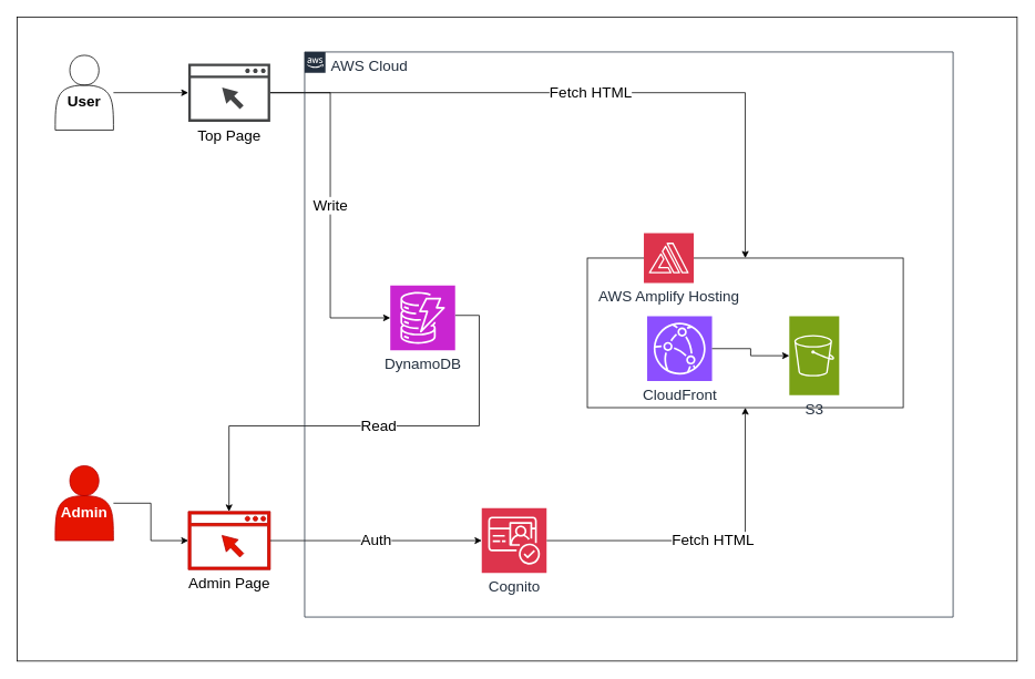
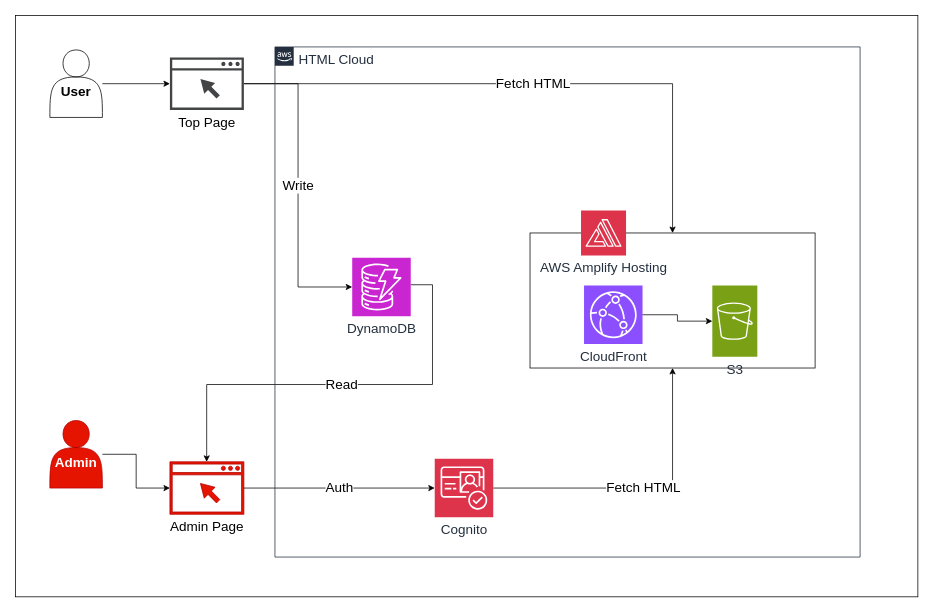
  <mxCell id="0" />
  <mxCell id="1" parent="0" />
  <mxCell id="2" value="" style="rounded=0;whiteSpace=wrap;html=1;" vertex="1" parent="1"><mxGeometry x="20" y="20" width="1203" height="775" as="geometry" /></mxCell>
  <mxCell id="3" value="" style="rounded=0;whiteSpace=wrap;html=1;fontSize=18;" vertex="1" parent="1"><mxGeometry x="706" y="310" width="380" height="180" as="geometry" /></mxCell>
  <mxCell id="4" style="edgeStyle=orthogonalEdgeStyle;rounded=0;orthogonalLoop=1;jettySize=auto;html=1;fontSize=18;" edge="1" parent="1" source="5" target="16"><mxGeometry relative="1" as="geometry" /></mxCell>
  <mxCell id="5" value="&lt;div style=&quot;font-size: 18px;&quot;&gt;&lt;br style=&quot;font-size: 18px;&quot;&gt;&lt;/div&gt;User&lt;div style=&quot;font-size: 18px;&quot;&gt;&lt;/div&gt;" style="shape=actor;whiteSpace=wrap;html=1;fontSize=18;fontStyle=1" vertex="1" parent="1"><mxGeometry x="66" y="66" width="70" height="90" as="geometry" /></mxCell>
  <mxCell id="6" value="CloudFront" style="sketch=0;points=[[0,0,0],[0.25,0,0],[0.5,0,0],[0.75,0,0],[1,0,0],[0,1,0],[0.25,1,0],[0.5,1,0],[0.75,1,0],[1,1,0],[0,0.25,0],[0,0.5,0],[0,0.75,0],[1,0.25,0],[1,0.5,0],[1,0.75,0]];outlineConnect=0;fontColor=#232F3E;fillColor=#8C4FFF;strokeColor=#ffffff;dashed=0;verticalLabelPosition=bottom;verticalAlign=top;align=center;html=1;fontSize=18;fontStyle=0;aspect=fixed;shape=mxgraph.aws4.resourceIcon;resIcon=mxgraph.aws4.cloudfront;" vertex="1" parent="1"><mxGeometry x="778" y="380" width="78" height="78" as="geometry" /></mxCell>
  <mxCell id="7" value="S3" style="sketch=0;points=[[0,0,0],[0.25,0,0],[0.5,0,0],[0.75,0,0],[1,0,0],[0,1,0],[0.25,1,0],[0.5,1,0],[0.75,1,0],[1,1,0],[0,0.25,0],[0,0.5,0],[0,0.75,0],[1,0.25,0],[1,0.5,0],[1,0.75,0]];outlineConnect=0;fontColor=#232F3E;fillColor=#7AA116;strokeColor=#ffffff;dashed=0;verticalLabelPosition=bottom;verticalAlign=top;align=center;html=1;fontSize=18;fontStyle=0;aspect=fixed;shape=mxgraph.aws4.resourceIcon;resIcon=mxgraph.aws4.s3;" vertex="1" parent="1"><mxGeometry x="949" y="380" width="60" height="95" as="geometry" /></mxCell>
  <mxCell id="8" value="Fetch HTML" style="edgeStyle=orthogonalEdgeStyle;rounded=0;orthogonalLoop=1;jettySize=auto;html=1;entryX=0.5;entryY=1;entryDx=0;entryDy=0;fontSize=18;" edge="1" parent="1" source="9" target="3"><mxGeometry relative="1" as="geometry" /></mxCell>
  <mxCell id="9" value="Cognito" style="sketch=0;points=[[0,0,0],[0.25,0,0],[0.5,0,0],[0.75,0,0],[1,0,0],[0,1,0],[0.25,1,0],[0.5,1,0],[0.75,1,0],[1,1,0],[0,0.25,0],[0,0.5,0],[0,0.75,0],[1,0.25,0],[1,0.5,0],[1,0.75,0]];outlineConnect=0;fontColor=#232F3E;fillColor=#DD344C;strokeColor=#ffffff;dashed=0;verticalLabelPosition=bottom;verticalAlign=top;align=center;html=1;fontSize=18;fontStyle=0;aspect=fixed;shape=mxgraph.aws4.resourceIcon;resIcon=mxgraph.aws4.cognito;" vertex="1" parent="1"><mxGeometry x="579" y="611" width="78" height="78" as="geometry" /></mxCell>
  <mxCell id="10" value="Read" style="edgeStyle=orthogonalEdgeStyle;rounded=0;orthogonalLoop=1;jettySize=auto;html=1;fontSize=18;" edge="1" parent="1" source="21" target="17"><mxGeometry relative="1" as="geometry"><Array as="points"><mxPoint x="576" y="379" /><mxPoint x="576" y="512" /><mxPoint x="275" y="512" /></Array></mxGeometry></mxCell>
  <mxCell id="11" style="edgeStyle=orthogonalEdgeStyle;rounded=0;orthogonalLoop=1;jettySize=auto;html=1;fontSize=18;" edge="1" parent="1" source="12" target="17"><mxGeometry relative="1" as="geometry" /></mxCell>
  <mxCell id="12" value="&lt;div style=&quot;font-size: 18px;&quot;&gt;&lt;br style=&quot;font-size: 18px;&quot;&gt;&lt;/div&gt;Admin&lt;div style=&quot;font-size: 18px;&quot;&gt;&lt;/div&gt;" style="shape=actor;whiteSpace=wrap;html=1;fillColor=#e51400;strokeColor=#B20000;fontSize=18;fontColor=#ffffff;fontStyle=1" vertex="1" parent="1"><mxGeometry x="66" y="560" width="70" height="90" as="geometry" /></mxCell>
  <mxCell id="13" style="edgeStyle=orthogonalEdgeStyle;rounded=0;orthogonalLoop=1;jettySize=auto;html=1;entryX=0;entryY=0.5;entryDx=0;entryDy=0;entryPerimeter=0;fontSize=18;" edge="1" parent="1" source="6" target="7"><mxGeometry relative="1" as="geometry" /></mxCell>
  <mxCell id="14" value="AWS Amplify Hosting" style="sketch=0;points=[[0,0,0],[0.25,0,0],[0.5,0,0],[0.75,0,0],[1,0,0],[0,1,0],[0.25,1,0],[0.5,1,0],[0.75,1,0],[1,1,0],[0,0.25,0],[0,0.5,0],[0,0.75,0],[1,0.25,0],[1,0.5,0],[1,0.75,0]];outlineConnect=0;fontColor=#232F3E;fillColor=#DD344C;strokeColor=#ffffff;dashed=0;verticalLabelPosition=bottom;verticalAlign=top;align=center;html=1;fontSize=18;fontStyle=0;aspect=fixed;shape=mxgraph.aws4.resourceIcon;resIcon=mxgraph.aws4.amplify;" vertex="1" parent="1"><mxGeometry x="774" y="280" width="60" height="60" as="geometry" /></mxCell>
  <mxCell id="15" value="Fetch HTML" style="edgeStyle=orthogonalEdgeStyle;rounded=0;orthogonalLoop=1;jettySize=auto;html=1;entryX=0.5;entryY=0;entryDx=0;entryDy=0;fontSize=18;" edge="1" parent="1" source="16" target="3"><mxGeometry relative="1" as="geometry" /></mxCell>
  <mxCell id="16" value="Top Page" style="sketch=0;pointerEvents=1;shadow=0;dashed=0;html=1;strokeColor=none;fillColor=#434445;aspect=fixed;labelPosition=center;verticalLabelPosition=bottom;verticalAlign=top;align=center;outlineConnect=0;shape=mxgraph.vvd.web_browser;fontStyle=0;fontSize=18;" vertex="1" parent="1"><mxGeometry x="226" y="76" width="98.59" height="70" as="geometry" /></mxCell>
  <mxCell id="17" value="Admin Page" style="sketch=0;pointerEvents=1;shadow=0;dashed=0;html=1;strokeColor=#B20000;fillColor=#e51400;aspect=fixed;labelPosition=center;verticalLabelPosition=bottom;verticalAlign=top;align=center;outlineConnect=0;shape=mxgraph.vvd.web_browser;fontStyle=0;fontColor=#000000;fontSize=18;" vertex="1" parent="1"><mxGeometry x="226" y="615" width="98.59" height="70" as="geometry" /></mxCell>
  <mxCell id="18" value="Auth" style="edgeStyle=orthogonalEdgeStyle;rounded=0;orthogonalLoop=1;jettySize=auto;html=1;entryX=0;entryY=0.5;entryDx=0;entryDy=0;entryPerimeter=0;fontSize=18;" edge="1" parent="1" source="17" target="9"><mxGeometry relative="1" as="geometry" /></mxCell>
  <mxCell id="19" value="Write" style="edgeStyle=orthogonalEdgeStyle;rounded=0;orthogonalLoop=1;jettySize=auto;html=1;entryX=0;entryY=0.5;entryDx=0;entryDy=0;entryPerimeter=0;fontSize=18;" edge="1" parent="1" source="16" target="21"><mxGeometry relative="1" as="geometry" /></mxCell>
- <mxCell id="20" value="AWS Cloud" style="points=[[0,0],[0.25,0],[0.5,0],[0.75,0],[1,0],[1,0.25],[1,0.5],[1,0.75],[1,1],[0.75,1],[0.5,1],[0.25,1],[0,1],[0,0.75],[0,0.5],[0,0.25]];outlineConnect=0;gradientColor=none;html=1;whiteSpace=wrap;fontSize=18;fontStyle=0;container=1;pointerEvents=0;collapsible=0;recursiveResize=0;shape=mxgraph.aws4.group;grIcon=mxgraph.aws4.group_aws_cloud_alt;strokeColor=#232F3E;fillColor=none;verticalAlign=top;align=left;spacingLeft=30;fontColor=#232F3E;dashed=0;" vertex="1" parent="1"><mxGeometry x="366" y="62" width="780" height="680" as="geometry" /></mxCell>
+ <mxCell id="20" value="HTML Cloud" style="points=[[0,0],[0.25,0],[0.5,0],[0.75,0],[1,0],[1,0.25],[1,0.5],[1,0.75],[1,1],[0.75,1],[0.5,1],[0.25,1],[0,1],[0,0.75],[0,0.5],[0,0.25]];outlineConnect=0;gradientColor=none;html=1;whiteSpace=wrap;fontSize=18;fontStyle=0;container=1;pointerEvents=0;collapsible=0;recursiveResize=0;shape=mxgraph.aws4.group;grIcon=mxgraph.aws4.group_aws_cloud_alt;strokeColor=#232F3E;fillColor=none;verticalAlign=top;align=left;spacingLeft=30;fontColor=#232F3E;dashed=0;" vertex="1" parent="1"><mxGeometry x="366" y="62" width="780" height="680" as="geometry" /></mxCell>
  <mxCell id="21" value="DynamoDB" style="sketch=0;points=[[0,0,0],[0.25,0,0],[0.5,0,0],[0.75,0,0],[1,0,0],[0,1,0],[0.25,1,0],[0.5,1,0],[0.75,1,0],[1,1,0],[0,0.25,0],[0,0.5,0],[0,0.75,0],[1,0.25,0],[1,0.5,0],[1,0.75,0]];outlineConnect=0;fontColor=#232F3E;fillColor=#C925D1;strokeColor=#ffffff;dashed=0;verticalLabelPosition=bottom;verticalAlign=top;align=center;html=1;fontSize=18;fontStyle=0;aspect=fixed;shape=mxgraph.aws4.resourceIcon;resIcon=mxgraph.aws4.dynamodb;" vertex="1" parent="20"><mxGeometry x="103" y="281" width="78" height="78" as="geometry" /></mxCell>
